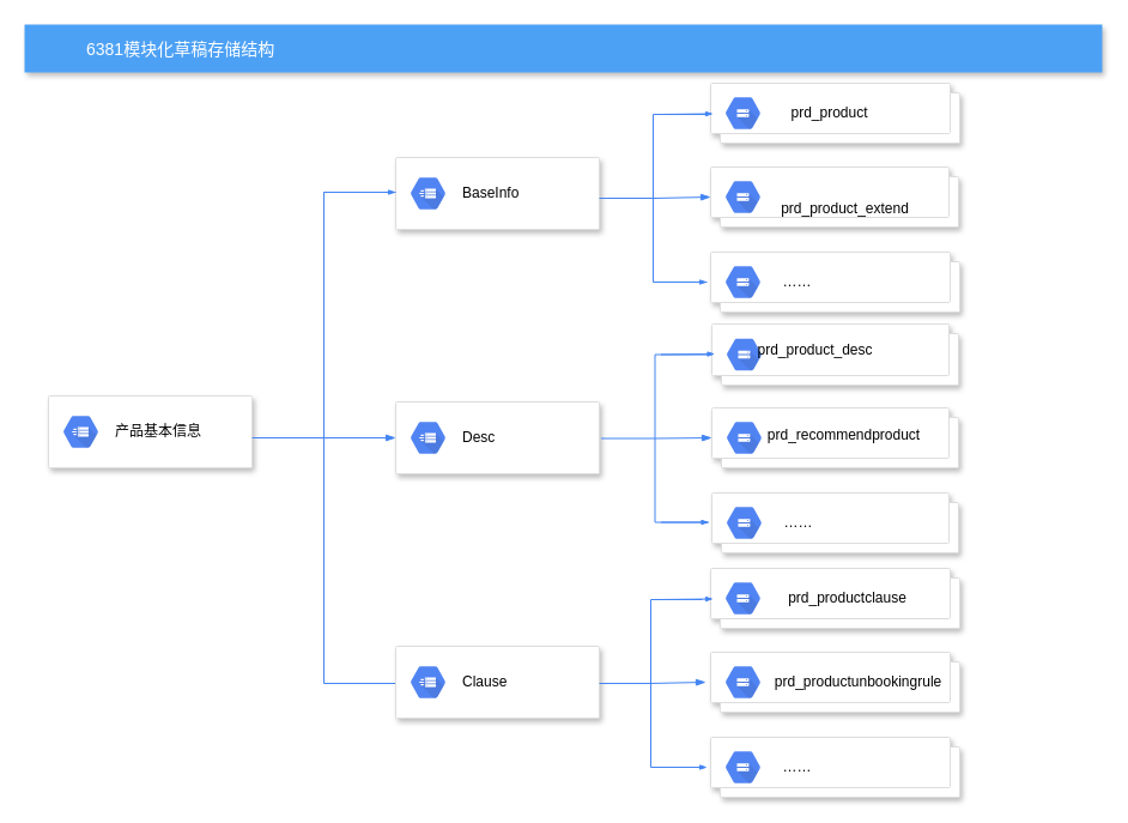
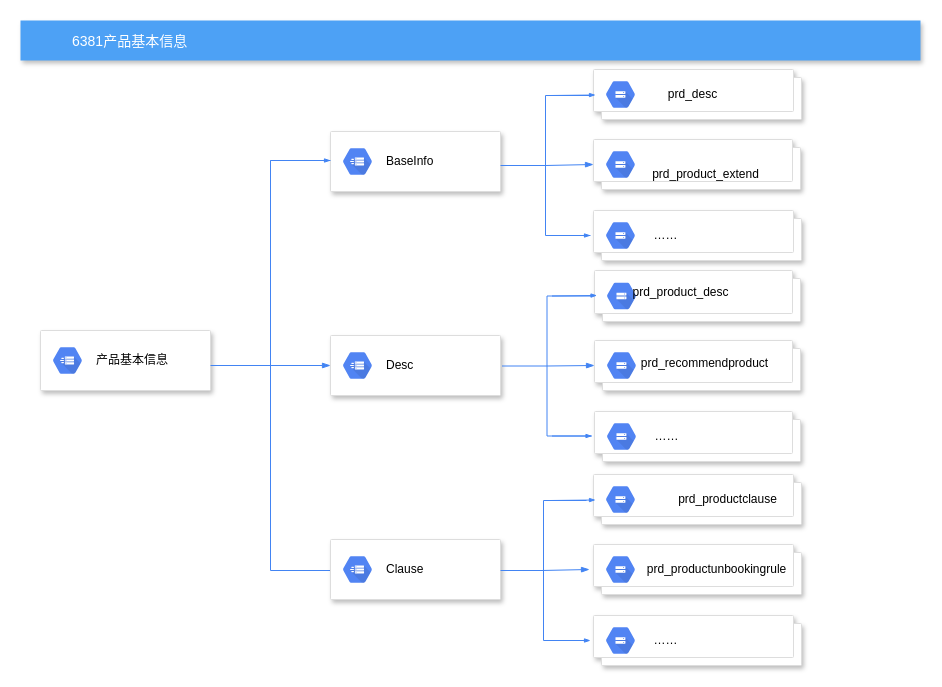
  <mxCell id="0" />
  <mxCell id="1" parent="0" />
- <mxCell id="2" value="6381模块化草稿存储结构" style="fillColor=#4DA1F5;strokeColor=none;shadow=1;gradientColor=none;fontSize=14;align=left;spacingLeft=50;fontColor=#ffffff;" vertex="1" parent="1"><mxGeometry x="20" y="20" width="900" height="40" as="geometry" /></mxCell>
+ <mxCell id="2" value="6381产品基本信息" style="fillColor=#4DA1F5;strokeColor=none;shadow=1;gradientColor=none;fontSize=14;align=left;spacingLeft=50;fontColor=#ffffff;" vertex="1" parent="1"><mxGeometry x="20" y="20" width="900" height="40" as="geometry" /></mxCell>
  <mxCell id="3" value="" style="strokeColor=#dddddd;fillColor=#ffffff;shadow=1;strokeWidth=1;rounded=1;absoluteArcSize=1;arcSize=2;" vertex="1" parent="1"><mxGeometry x="330" y="131" width="170" height="60" as="geometry" /></mxCell>
  <mxCell id="4" value="&lt;font color=&quot;#000000&quot;&gt;BaseInfo&lt;/font&gt;" style="dashed=0;connectable=0;html=1;fillColor=#5184F3;strokeColor=none;shape=mxgraph.gcp2.hexIcon;prIcon=transfer_appliance;part=1;labelPosition=right;verticalLabelPosition=middle;align=left;verticalAlign=middle;spacingLeft=5;fontColor=#999999;fontSize=12;" vertex="1" parent="3"><mxGeometry y="0.5" width="44" height="39" relative="1" as="geometry"><mxPoint x="5" y="-19.5" as="offset" /></mxGeometry></mxCell>
  <mxCell id="5" value="" style="edgeStyle=none;rounded=0;orthogonalLoop=1;jettySize=auto;html=1;strokeWidth=1;" edge="1" parent="1" target="18"><mxGeometry relative="1" as="geometry"><mxPoint x="330" y="365" as="sourcePoint" /></mxGeometry></mxCell>
  <mxCell id="6" style="edgeStyle=none;rounded=0;orthogonalLoop=1;jettySize=auto;html=1;strokeWidth=1;" edge="1" parent="1" target="18"><mxGeometry relative="1" as="geometry"><mxPoint x="330" y="365" as="sourcePoint" /></mxGeometry></mxCell>
  <mxCell id="7" value="" style="strokeColor=#dddddd;fillColor=#ffffff;shadow=1;strokeWidth=1;rounded=1;absoluteArcSize=1;arcSize=2;" vertex="1" parent="1"><mxGeometry x="40" y="330" width="170" height="60" as="geometry" /></mxCell>
  <mxCell id="8" value="&lt;font color=&quot;#000000&quot;&gt;产品基本信息&lt;/font&gt;" style="dashed=0;connectable=0;html=1;fillColor=#5184F3;strokeColor=none;shape=mxgraph.gcp2.hexIcon;prIcon=transfer_appliance;part=1;labelPosition=right;verticalLabelPosition=middle;align=left;verticalAlign=middle;spacingLeft=5;fontColor=#999999;fontSize=12;" vertex="1" parent="7"><mxGeometry y="0.5" width="44" height="39" relative="1" as="geometry"><mxPoint x="5" y="-19.5" as="offset" /></mxGeometry></mxCell>
  <mxCell id="9" value="" style="shape=mxgraph.gcp2.doubleRect;strokeColor=#dddddd;fillColor=#ffffff;shadow=1;strokeWidth=1;" vertex="1" parent="1"><mxGeometry x="593" y="69" width="208" height="50" as="geometry" /></mxCell>
  <mxCell id="10" value="" style="dashed=0;connectable=0;html=1;fillColor=#5184F3;strokeColor=none;shape=mxgraph.gcp2.hexIcon;prIcon=cloud_storage;part=1;labelPosition=right;verticalLabelPosition=middle;align=left;verticalAlign=middle;spacingLeft=5;fontColor=#999999;fontSize=12;" vertex="1" parent="9"><mxGeometry y="0.5" width="44" height="39" relative="1" as="geometry"><mxPoint x="5" y="-19.5" as="offset" /></mxGeometry></mxCell>
- <mxCell id="11" value="prd_product" style="text;html=1;resizable=0;autosize=1;align=center;verticalAlign=middle;points=[];fillColor=none;strokeColor=none;rounded=0;" vertex="1" parent="9"><mxGeometry x="59.429" y="15" width="80" height="20" as="geometry" /></mxCell>
+ <mxCell id="11" value="prd_desc" style="text;html=1;resizable=0;autosize=1;align=center;verticalAlign=middle;points=[];fillColor=none;strokeColor=none;rounded=0;" vertex="1" parent="9"><mxGeometry x="59.429" y="15" width="80" height="20" as="geometry" /></mxCell>
  <mxCell id="12" value="" style="shape=mxgraph.gcp2.doubleRect;strokeColor=#dddddd;fillColor=#ffffff;shadow=1;strokeWidth=1;" vertex="1" parent="1"><mxGeometry x="593" y="139" width="207" height="50" as="geometry" /></mxCell>
  <mxCell id="13" value="" style="dashed=0;connectable=0;html=1;fillColor=#5184F3;strokeColor=none;shape=mxgraph.gcp2.hexIcon;prIcon=cloud_storage;part=1;labelPosition=right;verticalLabelPosition=middle;align=left;verticalAlign=middle;spacingLeft=5;fontColor=#999999;fontSize=12;" vertex="1" parent="12"><mxGeometry y="0.5" width="44" height="39" relative="1" as="geometry"><mxPoint x="5" y="-19.5" as="offset" /></mxGeometry></mxCell>
  <mxCell id="14" value="prd_product_extend" style="text;html=1;resizable=0;autosize=1;align=center;verticalAlign=middle;points=[];fillColor=none;strokeColor=none;rounded=0;" vertex="1" parent="12"><mxGeometry x="51.75" y="25" width="120" height="20" as="geometry" /></mxCell>
  <mxCell id="15" value="" style="shape=mxgraph.gcp2.doubleRect;strokeColor=#dddddd;fillColor=#ffffff;shadow=1;strokeWidth=1;" vertex="1" parent="1"><mxGeometry x="593" y="210" width="208" height="50" as="geometry" /></mxCell>
  <mxCell id="16" value="" style="dashed=0;connectable=0;html=1;fillColor=#5184F3;strokeColor=none;shape=mxgraph.gcp2.hexIcon;prIcon=cloud_storage;part=1;labelPosition=right;verticalLabelPosition=middle;align=left;verticalAlign=middle;spacingLeft=5;fontColor=#999999;fontSize=12;" vertex="1" parent="15"><mxGeometry y="0.5" width="44" height="39" relative="1" as="geometry"><mxPoint x="5" y="-19.5" as="offset" /></mxGeometry></mxCell>
  <mxCell id="17" value="……" style="text;html=1;resizable=0;autosize=1;align=center;verticalAlign=middle;points=[];fillColor=none;strokeColor=none;rounded=0;" vertex="1" parent="15"><mxGeometry x="52.0" y="15" width="40" height="20" as="geometry" /></mxCell>
  <mxCell id="18" value="" style="strokeWidth=1;html=1;shape=mxgraph.flowchart.annotation_2;align=left;pointerEvents=1;fillColor=#FFFFFF;strokeColor=#4284F3;" vertex="1" parent="1"><mxGeometry x="210" y="160" width="120" height="410" as="geometry" /></mxCell>
  <mxCell id="19" value="" style="edgeStyle=orthogonalEdgeStyle;fontSize=12;html=1;endArrow=blockThin;endFill=1;rounded=0;strokeWidth=1;dashed=0;strokeColor=#4284F3;" edge="1" parent="1"><mxGeometry width="100" relative="1" as="geometry"><mxPoint x="270" y="365" as="sourcePoint" /><mxPoint x="330" y="365" as="targetPoint" /></mxGeometry></mxCell>
  <mxCell id="20" value="" style="edgeStyle=orthogonalEdgeStyle;fontSize=12;html=1;endArrow=blockThin;endFill=1;rounded=0;strokeWidth=1;endSize=4;startSize=4;dashed=0;strokeColor=#4284F3;" edge="1" parent="1"><mxGeometry width="100" relative="1" as="geometry"><mxPoint x="270" y="160" as="sourcePoint" /><mxPoint x="330" y="160" as="targetPoint" /></mxGeometry></mxCell>
  <mxCell id="21" value="" style="strokeWidth=1;html=1;shape=mxgraph.flowchart.annotation_2;align=left;pointerEvents=1;fillColor=#FFFFFF;strokeColor=#4284F3;" vertex="1" parent="1"><mxGeometry x="500" y="95" width="90" height="140" as="geometry" /></mxCell>
  <mxCell id="22" value="" style="fontSize=12;html=1;endArrow=blockThin;endFill=1;rounded=0;strokeWidth=1;dashed=0;strokeColor=#4284F3;entryX=0;entryY=0.5;entryDx=0;entryDy=0;" edge="1" parent="1" target="12"><mxGeometry width="100" relative="1" as="geometry"><mxPoint x="545" y="165" as="sourcePoint" /><mxPoint x="590" y="165" as="targetPoint" /></mxGeometry></mxCell>
  <mxCell id="23" value="" style="edgeStyle=orthogonalEdgeStyle;fontSize=12;html=1;endArrow=blockThin;endFill=1;rounded=0;strokeWidth=1;endSize=4;startSize=4;dashed=0;strokeColor=#4284F3;" edge="1" parent="1"><mxGeometry width="100" relative="1" as="geometry"><mxPoint x="550" y="235" as="sourcePoint" /><mxPoint x="590" y="235" as="targetPoint" /></mxGeometry></mxCell>
  <mxCell id="24" value="" style="fontSize=12;html=1;endArrow=blockThin;endFill=1;rounded=0;strokeWidth=1;endSize=4;startSize=4;dashed=0;strokeColor=#4284F3;" edge="1" parent="1"><mxGeometry width="100" relative="1" as="geometry"><mxPoint x="550" y="95" as="sourcePoint" /><mxPoint x="595" y="94.5" as="targetPoint" /></mxGeometry></mxCell>
  <mxCell id="25" value="" style="strokeColor=#dddddd;fillColor=#ffffff;shadow=1;strokeWidth=1;rounded=1;absoluteArcSize=1;arcSize=2;" vertex="1" parent="1"><mxGeometry x="330" y="335" width="170" height="60" as="geometry" /></mxCell>
  <mxCell id="26" value="&lt;font color=&quot;#000000&quot;&gt;Desc&lt;/font&gt;" style="dashed=0;connectable=0;html=1;fillColor=#5184F3;strokeColor=none;shape=mxgraph.gcp2.hexIcon;prIcon=transfer_appliance;part=1;labelPosition=right;verticalLabelPosition=middle;align=left;verticalAlign=middle;spacingLeft=5;fontColor=#999999;fontSize=12;" vertex="1" parent="25"><mxGeometry y="0.5" width="44" height="39" relative="1" as="geometry"><mxPoint x="5" y="-19.5" as="offset" /></mxGeometry></mxCell>
  <mxCell id="27" value="" style="shape=mxgraph.gcp2.doubleRect;strokeColor=#dddddd;fillColor=#ffffff;shadow=1;strokeWidth=1;" vertex="1" parent="1"><mxGeometry x="594" y="270" width="206" height="51" as="geometry" /></mxCell>
  <mxCell id="28" value="" style="dashed=0;connectable=0;html=1;fillColor=#5184F3;strokeColor=none;shape=mxgraph.gcp2.hexIcon;prIcon=cloud_storage;part=1;labelPosition=right;verticalLabelPosition=middle;align=left;verticalAlign=middle;spacingLeft=5;fontColor=#999999;fontSize=12;" vertex="1" parent="27"><mxGeometry y="0.5" width="44" height="39" relative="1" as="geometry"><mxPoint x="5" y="-19.5" as="offset" /></mxGeometry></mxCell>
  <mxCell id="29" value="prd_product_desc" style="text;html=1;resizable=0;autosize=1;align=center;verticalAlign=middle;points=[];fillColor=none;strokeColor=none;rounded=0;" vertex="1" parent="27"><mxGeometry x="30.846" y="12.24" width="110" height="20" as="geometry" /></mxCell>
  <mxCell id="30" value="" style="shape=mxgraph.gcp2.doubleRect;strokeColor=#dddddd;fillColor=#ffffff;shadow=1;strokeWidth=1;" vertex="1" parent="1"><mxGeometry x="594" y="340" width="206" height="50" as="geometry" /></mxCell>
  <mxCell id="31" value="" style="dashed=0;connectable=0;html=1;fillColor=#5184F3;strokeColor=none;shape=mxgraph.gcp2.hexIcon;prIcon=cloud_storage;part=1;labelPosition=right;verticalLabelPosition=middle;align=left;verticalAlign=middle;spacingLeft=5;fontColor=#999999;fontSize=12;" vertex="1" parent="30"><mxGeometry y="0.5" width="44" height="39" relative="1" as="geometry"><mxPoint x="5" y="-19.5" as="offset" /></mxGeometry></mxCell>
  <mxCell id="32" value="prd_recommendproduct" style="text;html=1;resizable=0;autosize=1;align=center;verticalAlign=middle;points=[];fillColor=none;strokeColor=none;rounded=0;" vertex="1" parent="30"><mxGeometry x="40.086" y="13" width="140" height="20" as="geometry" /></mxCell>
  <mxCell id="33" value="" style="shape=mxgraph.gcp2.doubleRect;strokeColor=#dddddd;fillColor=#ffffff;shadow=1;strokeWidth=1;" vertex="1" parent="1"><mxGeometry x="594" y="411" width="206" height="50" as="geometry" /></mxCell>
  <mxCell id="34" value="" style="dashed=0;connectable=0;html=1;fillColor=#5184F3;strokeColor=none;shape=mxgraph.gcp2.hexIcon;prIcon=cloud_storage;part=1;labelPosition=right;verticalLabelPosition=middle;align=left;verticalAlign=middle;spacingLeft=5;fontColor=#999999;fontSize=12;" vertex="1" parent="33"><mxGeometry y="0.5" width="44" height="39" relative="1" as="geometry"><mxPoint x="5" y="-19.5" as="offset" /></mxGeometry></mxCell>
  <mxCell id="35" value="……" style="text;html=1;resizable=0;autosize=1;align=center;verticalAlign=middle;points=[];fillColor=none;strokeColor=none;rounded=0;" vertex="1" parent="33"><mxGeometry x="51.5" y="15" width="40" height="20" as="geometry" /></mxCell>
  <mxCell id="36" value="" style="strokeWidth=1;html=1;shape=mxgraph.flowchart.annotation_2;align=left;pointerEvents=1;fillColor=#FFFFFF;strokeColor=#4284F3;" vertex="1" parent="1"><mxGeometry x="501.5" y="295.5" width="90" height="140" as="geometry" /></mxCell>
  <mxCell id="37" value="" style="fontSize=12;html=1;endArrow=blockThin;endFill=1;rounded=0;strokeWidth=1;dashed=0;strokeColor=#4284F3;entryX=0;entryY=0.5;entryDx=0;entryDy=0;" edge="1" parent="1" target="30"><mxGeometry width="100" relative="1" as="geometry"><mxPoint x="546.5" y="365.5" as="sourcePoint" /><mxPoint x="591.5" y="365.5" as="targetPoint" /></mxGeometry></mxCell>
  <mxCell id="38" value="" style="edgeStyle=orthogonalEdgeStyle;fontSize=12;html=1;endArrow=blockThin;endFill=1;rounded=0;strokeWidth=1;endSize=4;startSize=4;dashed=0;strokeColor=#4284F3;" edge="1" parent="1"><mxGeometry width="100" relative="1" as="geometry"><mxPoint x="551.5" y="435.5" as="sourcePoint" /><mxPoint x="591.5" y="435.5" as="targetPoint" /></mxGeometry></mxCell>
  <mxCell id="39" value="" style="fontSize=12;html=1;endArrow=blockThin;endFill=1;rounded=0;strokeWidth=1;endSize=4;startSize=4;dashed=0;strokeColor=#4284F3;" edge="1" parent="1"><mxGeometry width="100" relative="1" as="geometry"><mxPoint x="551.5" y="295.5" as="sourcePoint" /><mxPoint x="596.5" y="295" as="targetPoint" /></mxGeometry></mxCell>
  <mxCell id="40" value="" style="strokeColor=#dddddd;fillColor=#ffffff;shadow=1;strokeWidth=1;rounded=1;absoluteArcSize=1;arcSize=2;" vertex="1" parent="1"><mxGeometry x="330" y="539" width="170" height="60" as="geometry" /></mxCell>
  <mxCell id="41" value="&lt;font color=&quot;#000000&quot;&gt;Clause&lt;/font&gt;" style="dashed=0;connectable=0;html=1;fillColor=#5184F3;strokeColor=none;shape=mxgraph.gcp2.hexIcon;prIcon=transfer_appliance;part=1;labelPosition=right;verticalLabelPosition=middle;align=left;verticalAlign=middle;spacingLeft=5;fontColor=#999999;fontSize=12;" vertex="1" parent="40"><mxGeometry y="0.5" width="44" height="39" relative="1" as="geometry"><mxPoint x="5" y="-19.5" as="offset" /></mxGeometry></mxCell>
  <mxCell id="42" value="" style="shape=mxgraph.gcp2.doubleRect;strokeColor=#dddddd;fillColor=#ffffff;shadow=1;strokeWidth=1;" vertex="1" parent="1"><mxGeometry x="593" y="474" width="208" height="50" as="geometry" /></mxCell>
  <mxCell id="43" value="" style="dashed=0;connectable=0;html=1;fillColor=#5184F3;strokeColor=none;shape=mxgraph.gcp2.hexIcon;prIcon=cloud_storage;part=1;labelPosition=right;verticalLabelPosition=middle;align=left;verticalAlign=middle;spacingLeft=5;fontColor=#999999;fontSize=12;" vertex="1" parent="42"><mxGeometry y="0.5" width="44" height="39" relative="1" as="geometry"><mxPoint x="5" y="-19.5" as="offset" /></mxGeometry></mxCell>
- <mxCell id="44" value="prd_productclause" style="text;html=1;resizable=0;autosize=1;align=center;verticalAlign=middle;points=[];fillColor=none;strokeColor=none;rounded=0;" vertex="1" parent="42"><mxGeometry x="59.429" y="15" width="110" height="20" as="geometry" /></mxCell>
+ <mxCell id="44" value="prd_productclause" style="text;html=1;resizable=0;autosize=1;align=center;verticalAlign=middle;points=[];fillColor=none;strokeColor=none;rounded=0;" vertex="1" parent="42"><mxGeometry x="79.429" y="15" width="110" height="20" as="geometry" /></mxCell>
  <mxCell id="45" value="" style="shape=mxgraph.gcp2.doubleRect;strokeColor=#dddddd;fillColor=#ffffff;shadow=1;strokeWidth=1;" vertex="1" parent="1"><mxGeometry x="593" y="544" width="208" height="50" as="geometry" /></mxCell>
  <mxCell id="46" value="" style="dashed=0;connectable=0;html=1;fillColor=#5184F3;strokeColor=none;shape=mxgraph.gcp2.hexIcon;prIcon=cloud_storage;part=1;labelPosition=right;verticalLabelPosition=middle;align=left;verticalAlign=middle;spacingLeft=5;fontColor=#999999;fontSize=12;" vertex="1" parent="45"><mxGeometry y="0.5" width="44" height="39" relative="1" as="geometry"><mxPoint x="5" y="-19.5" as="offset" /></mxGeometry></mxCell>
  <mxCell id="47" value="prd_productunbookingrule" style="text;html=1;resizable=0;autosize=1;align=center;verticalAlign=middle;points=[];fillColor=none;strokeColor=none;rounded=0;" vertex="1" parent="45"><mxGeometry x="48" y="15" width="150" height="20" as="geometry" /></mxCell>
  <mxCell id="48" value="" style="shape=mxgraph.gcp2.doubleRect;strokeColor=#dddddd;fillColor=#ffffff;shadow=1;strokeWidth=1;" vertex="1" parent="1"><mxGeometry x="593" y="615" width="208" height="50" as="geometry" /></mxCell>
  <mxCell id="49" value="" style="dashed=0;connectable=0;html=1;fillColor=#5184F3;strokeColor=none;shape=mxgraph.gcp2.hexIcon;prIcon=cloud_storage;part=1;labelPosition=right;verticalLabelPosition=middle;align=left;verticalAlign=middle;spacingLeft=5;fontColor=#999999;fontSize=12;" vertex="1" parent="48"><mxGeometry y="0.5" width="44" height="39" relative="1" as="geometry"><mxPoint x="5" y="-19.5" as="offset" /></mxGeometry></mxCell>
  <mxCell id="50" value="……" style="text;html=1;resizable=0;autosize=1;align=center;verticalAlign=middle;points=[];fillColor=none;strokeColor=none;rounded=0;" vertex="1" parent="48"><mxGeometry x="52.0" y="15" width="40" height="20" as="geometry" /></mxCell>
  <mxCell id="51" value="" style="strokeWidth=1;html=1;shape=mxgraph.flowchart.annotation_2;align=left;pointerEvents=1;fillColor=#FFFFFF;strokeColor=#4284F3;" vertex="1" parent="1"><mxGeometry x="500" y="500" width="86" height="140" as="geometry" /></mxCell>
  <mxCell id="52" value="" style="fontSize=12;html=1;endArrow=blockThin;endFill=1;rounded=0;strokeWidth=1;dashed=0;strokeColor=#4284F3;entryX=0;entryY=0.5;entryDx=0;entryDy=0;" edge="1" parent="1"><mxGeometry width="100" relative="1" as="geometry"><mxPoint x="541" y="570" as="sourcePoint" /><mxPoint x="589" y="569" as="targetPoint" /></mxGeometry></mxCell>
  <mxCell id="53" value="" style="edgeStyle=orthogonalEdgeStyle;fontSize=12;html=1;endArrow=blockThin;endFill=1;rounded=0;strokeWidth=1;endSize=4;startSize=4;dashed=0;strokeColor=#4284F3;" edge="1" parent="1"><mxGeometry width="100" relative="1" as="geometry"><mxPoint x="550" y="640" as="sourcePoint" /><mxPoint x="590" y="640" as="targetPoint" /></mxGeometry></mxCell>
  <mxCell id="54" value="" style="fontSize=12;html=1;endArrow=blockThin;endFill=1;rounded=0;strokeWidth=1;endSize=4;startSize=4;dashed=0;strokeColor=#4284F3;" edge="1" parent="1"><mxGeometry width="100" relative="1" as="geometry"><mxPoint x="550" y="500" as="sourcePoint" /><mxPoint x="595" y="499.5" as="targetPoint" /></mxGeometry></mxCell>
